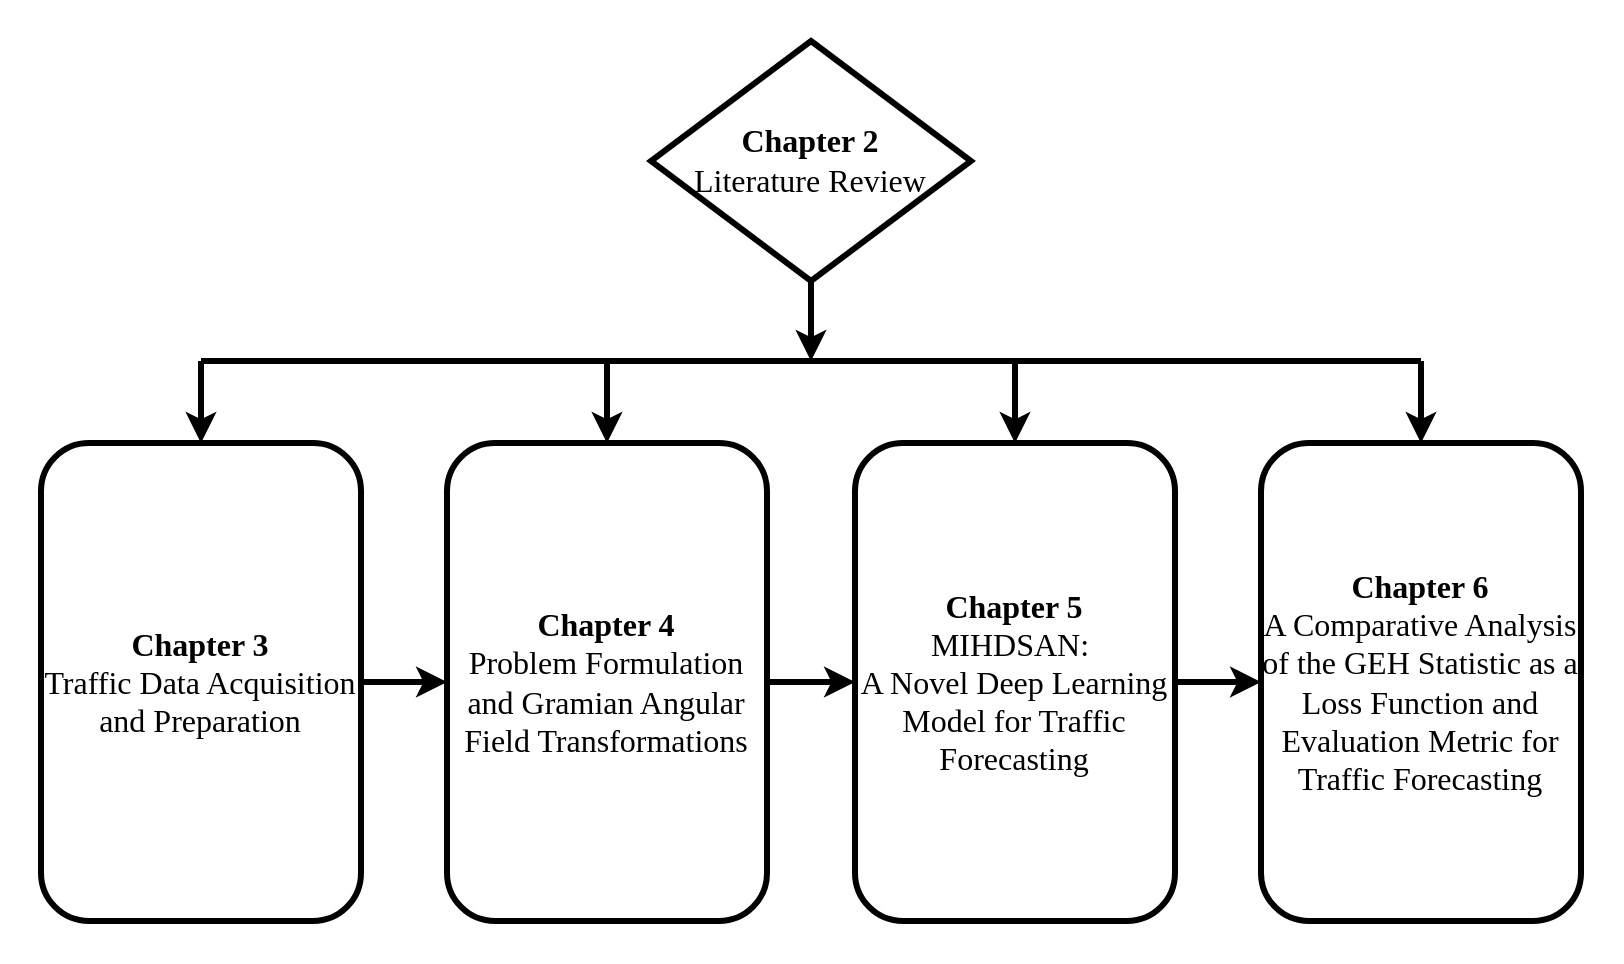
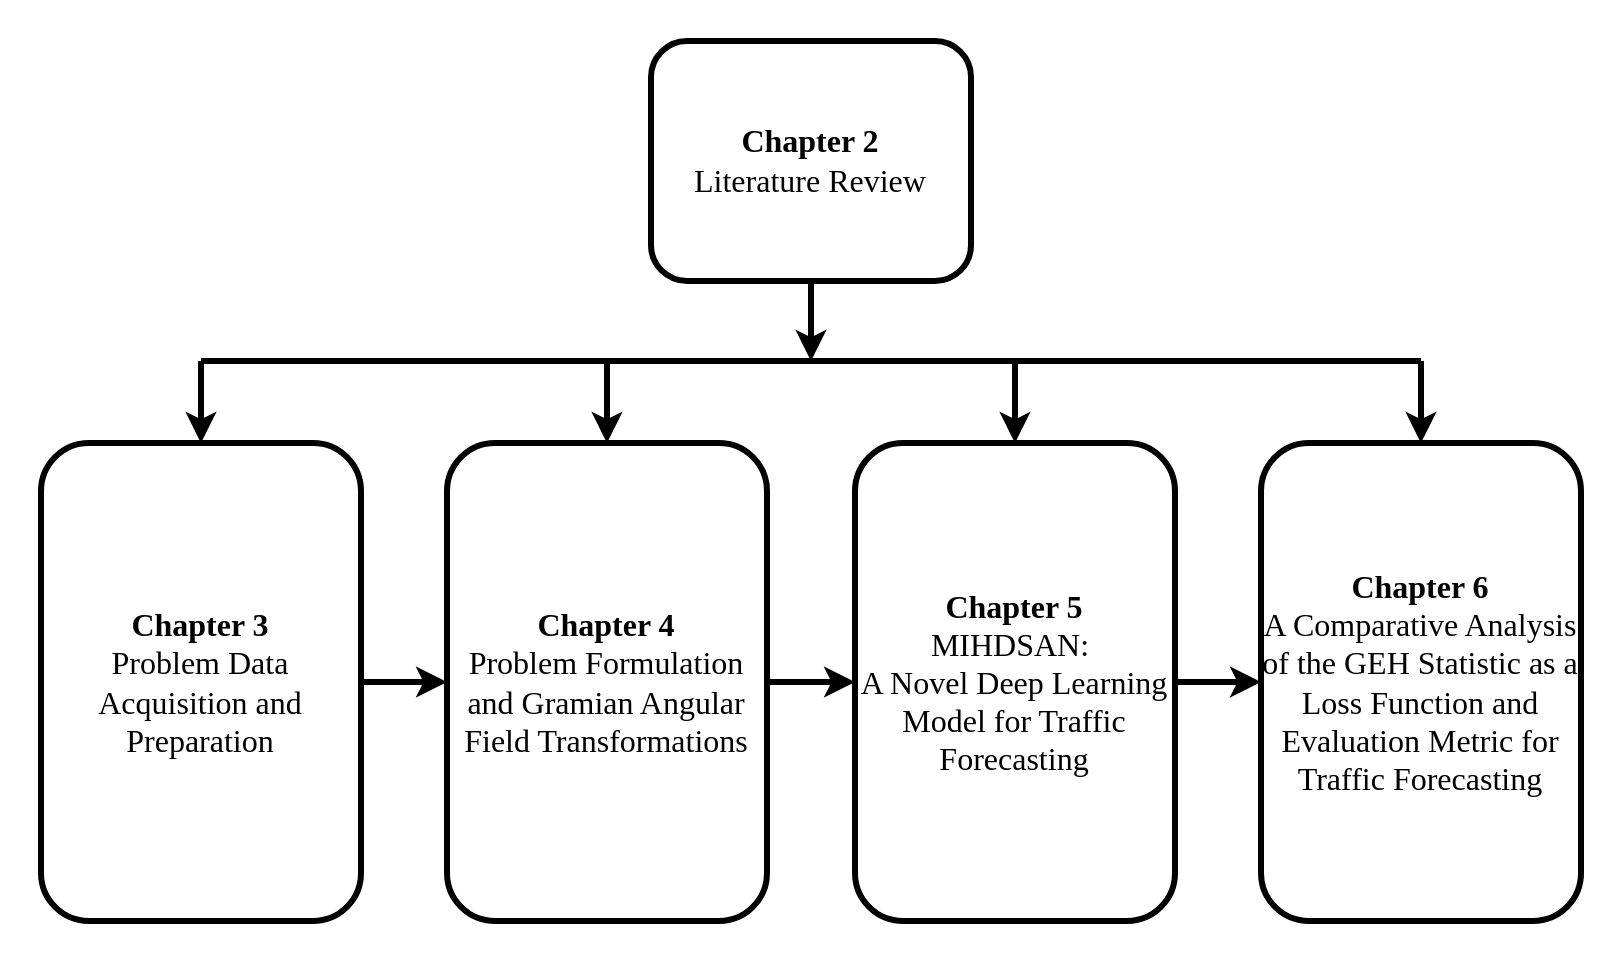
  <mxCell id="0" />
  <mxCell id="1" parent="0" />
  <mxCell id="2" style="edgeStyle=orthogonalEdgeStyle;rounded=0;orthogonalLoop=1;jettySize=auto;html=1;strokeWidth=3;" edge="1" parent="1" source="3"><mxGeometry relative="1" as="geometry"><mxPoint x="405" y="180" as="targetPoint" /></mxGeometry></mxCell>
- <mxCell id="3" value="&lt;font style=&quot;font-size: 16px;&quot; face=&quot;Lucida Console&quot;&gt;&lt;b&gt;Chapter 2&lt;/b&gt;&lt;br&gt;Literature Review&lt;/font&gt;" style="rhombus;whiteSpace=wrap;html=1;strokeWidth=3;" vertex="1" parent="1"><mxGeometry x="325" y="20" width="160" height="120" as="geometry" /></mxCell>
+ <mxCell id="3" value="&lt;font style=&quot;font-size: 16px;&quot; face=&quot;Lucida Console&quot;&gt;&lt;b&gt;Chapter 2&lt;/b&gt;&lt;br&gt;Literature Review&lt;/font&gt;" style="rounded=1;whiteSpace=wrap;html=1;strokeWidth=3;" vertex="1" parent="1"><mxGeometry x="325" y="20" width="160" height="120" as="geometry" /></mxCell>
  <mxCell id="4" style="edgeStyle=orthogonalEdgeStyle;rounded=0;orthogonalLoop=1;jettySize=auto;html=1;endArrow=none;endFill=0;startArrow=classic;startFill=1;strokeWidth=3;" edge="1" parent="1" source="5"><mxGeometry relative="1" as="geometry"><mxPoint x="710" y="180" as="targetPoint" /></mxGeometry></mxCell>
  <mxCell id="5" value="&lt;font style=&quot;font-size: 16px;&quot; face=&quot;Lucida Console&quot;&gt;&lt;b&gt;Chapter 6&lt;/b&gt;&lt;br&gt;A Comparative Analysis of the GEH Statistic as a Loss Function and Evaluation Metric for Traffic Forecasting&lt;br&gt;&lt;/font&gt;" style="rounded=1;whiteSpace=wrap;html=1;strokeWidth=3;" vertex="1" parent="1"><mxGeometry x="630" y="221" width="160" height="239" as="geometry" /></mxCell>
  <mxCell id="6" style="edgeStyle=orthogonalEdgeStyle;rounded=0;orthogonalLoop=1;jettySize=auto;html=1;startArrow=classic;startFill=1;endArrow=none;endFill=0;strokeWidth=3;" edge="1" parent="1" source="8"><mxGeometry relative="1" as="geometry"><mxPoint x="507" y="180" as="targetPoint" /></mxGeometry></mxCell>
  <mxCell id="7" style="edgeStyle=orthogonalEdgeStyle;rounded=0;orthogonalLoop=1;jettySize=auto;html=1;entryX=0;entryY=0.5;entryDx=0;entryDy=0;strokeWidth=3;" edge="1" parent="1" source="8" target="5"><mxGeometry relative="1" as="geometry" /></mxCell>
  <mxCell id="8" value="&lt;font style=&quot;font-size: 16px;&quot; face=&quot;Lucida Console&quot;&gt;&lt;b&gt;Chapter 5&lt;/b&gt;&lt;br&gt;&lt;/font&gt;&lt;div&gt;&lt;font style=&quot;font-size: 16px;&quot; face=&quot;Lucida Console&quot;&gt;MIHDSAN:&amp;nbsp;&lt;/font&gt;&lt;/div&gt;&lt;div&gt;&lt;font style=&quot;font-size: 16px;&quot; face=&quot;Lucida Console&quot;&gt;A Novel Deep Learning Model for Traffic Forecasting&lt;/font&gt;&lt;/div&gt;" style="rounded=1;whiteSpace=wrap;html=1;strokeWidth=3;" vertex="1" parent="1"><mxGeometry x="427" y="221" width="160" height="239" as="geometry" /></mxCell>
  <mxCell id="9" style="edgeStyle=orthogonalEdgeStyle;rounded=0;orthogonalLoop=1;jettySize=auto;html=1;startArrow=classic;startFill=1;endArrow=none;endFill=0;strokeWidth=3;" edge="1" parent="1" source="11"><mxGeometry relative="1" as="geometry"><mxPoint x="303" y="180" as="targetPoint" /></mxGeometry></mxCell>
  <mxCell id="10" style="edgeStyle=orthogonalEdgeStyle;rounded=0;orthogonalLoop=1;jettySize=auto;html=1;strokeWidth=3;entryX=0;entryY=0.5;entryDx=0;entryDy=0;" edge="1" parent="1" source="11" target="8"><mxGeometry relative="1" as="geometry"><mxPoint x="425" y="281" as="targetPoint" /></mxGeometry></mxCell>
  <mxCell id="11" value="&lt;font style=&quot;font-size: 16px;&quot; face=&quot;Lucida Console&quot;&gt;&lt;b&gt;Chapter 4&lt;/b&gt;&lt;br&gt;Problem Formulation and Gramian Angular Field Transformations&lt;br&gt;&lt;/font&gt;" style="rounded=1;whiteSpace=wrap;html=1;strokeWidth=3;" vertex="1" parent="1"><mxGeometry x="223" y="221" width="160" height="239" as="geometry" /></mxCell>
  <mxCell id="12" style="edgeStyle=orthogonalEdgeStyle;rounded=0;orthogonalLoop=1;jettySize=auto;html=1;endArrow=none;endFill=0;startArrow=classic;startFill=1;strokeWidth=3;" edge="1" parent="1" source="14"><mxGeometry relative="1" as="geometry"><mxPoint x="100" y="180" as="targetPoint" /></mxGeometry></mxCell>
  <mxCell id="13" style="edgeStyle=orthogonalEdgeStyle;rounded=0;orthogonalLoop=1;jettySize=auto;html=1;entryX=0;entryY=0.5;entryDx=0;entryDy=0;strokeWidth=3;" edge="1" parent="1" source="14" target="11"><mxGeometry relative="1" as="geometry" /></mxCell>
- <mxCell id="14" value="&lt;font style=&quot;font-size: 16px;&quot; face=&quot;Lucida Console&quot;&gt;&lt;b&gt;Chapter 3&lt;/b&gt;&lt;br&gt;Traffic Data Acquisition and Preparation&lt;br&gt;&lt;/font&gt;" style="rounded=1;whiteSpace=wrap;html=1;strokeWidth=3;" vertex="1" parent="1"><mxGeometry x="20" y="221" width="160" height="239" as="geometry" /></mxCell>
+ <mxCell id="14" value="&lt;font style=&quot;font-size: 16px;&quot; face=&quot;Lucida Console&quot;&gt;&lt;b&gt;Chapter 3&lt;/b&gt;&lt;br&gt;Problem Data Acquisition and Preparation&lt;br&gt;&lt;/font&gt;" style="rounded=1;whiteSpace=wrap;html=1;strokeWidth=3;" vertex="1" parent="1"><mxGeometry x="20" y="221" width="160" height="239" as="geometry" /></mxCell>
  <mxCell id="15" value="" style="endArrow=none;html=1;rounded=0;strokeWidth=3;" edge="1" parent="1"><mxGeometry width="50" height="50" relative="1" as="geometry"><mxPoint x="100" y="180" as="sourcePoint" /><mxPoint x="710" y="180" as="targetPoint" /></mxGeometry></mxCell>
